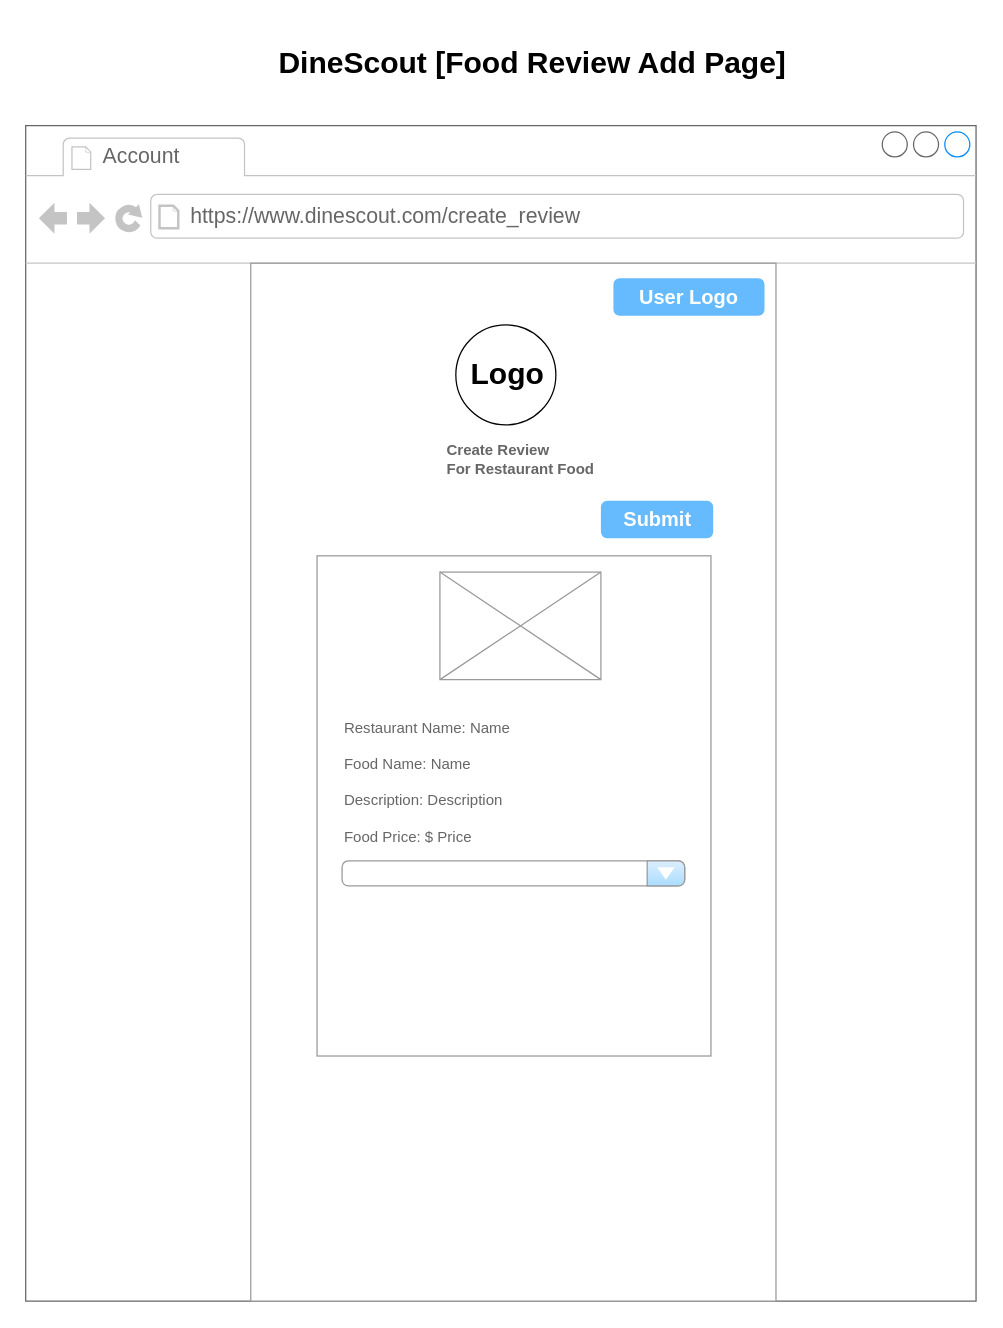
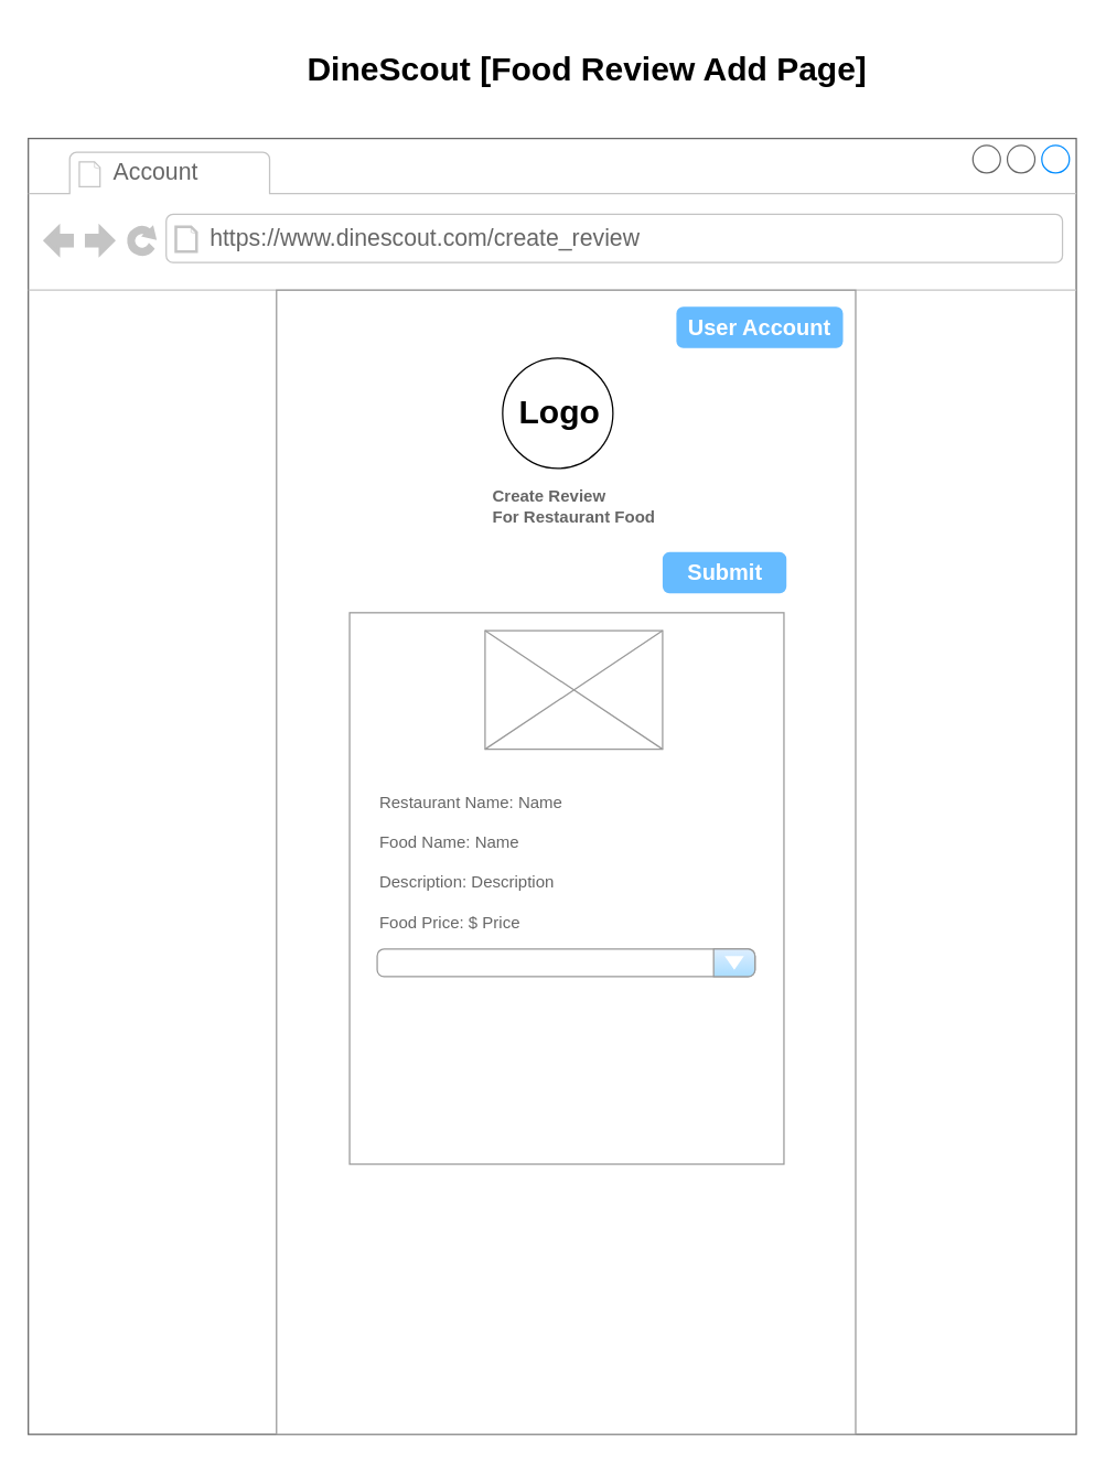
  <mxCell id="0" />
  <mxCell id="1" parent="0" />
  <mxCell id="2" value="" style="strokeWidth=1;shadow=0;dashed=0;align=center;html=1;shape=mxgraph.mockup.containers.browserWindow;rSize=0;strokeColor=#666666;strokeColor2=#008cff;strokeColor3=#c4c4c4;mainText=,;recursiveResize=0;" parent="1" vertex="1"><mxGeometry x="20" y="100" width="760" height="940" as="geometry" /></mxCell>
  <mxCell id="3" value="Account" style="strokeWidth=1;shadow=0;dashed=0;align=center;html=1;shape=mxgraph.mockup.containers.anchor;fontSize=17;fontColor=#666666;align=left;whiteSpace=wrap;" parent="2" vertex="1"><mxGeometry x="60" y="12" width="110" height="26" as="geometry" /></mxCell>
  <mxCell id="4" value="https://www.dinescout.com/create_review" style="strokeWidth=1;shadow=0;dashed=0;align=center;html=1;shape=mxgraph.mockup.containers.anchor;rSize=0;fontSize=17;fontColor=#666666;align=left;" parent="2" vertex="1"><mxGeometry x="130" y="60" width="250" height="26" as="geometry" /></mxCell>
  <mxCell id="5" value="" style="strokeWidth=1;shadow=0;dashed=0;align=center;html=1;shape=mxgraph.mockup.forms.rrect;rSize=0;strokeColor=#999999;fillColor=#ffffff;" parent="2" vertex="1"><mxGeometry x="180" y="110" width="420" height="830" as="geometry" /></mxCell>
  <mxCell id="6" value="&lt;b&gt;Create Review&lt;/b&gt;&lt;div&gt;&lt;b&gt;For Restaurant Food&lt;/b&gt;&lt;/div&gt;" style="strokeWidth=1;shadow=0;dashed=0;align=center;html=1;shape=mxgraph.mockup.forms.anchor;fontSize=12;fontColor=#666666;align=left;resizeWidth=1;spacingLeft=0;" parent="5" vertex="1"><mxGeometry width="273" height="40" relative="1" as="geometry"><mxPoint x="155" y="137" as="offset" /></mxGeometry></mxCell>
  <mxCell id="7" value="" style="strokeWidth=1;shadow=0;dashed=0;align=center;html=1;shape=mxgraph.mockup.forms.rrect;rSize=0;strokeColor=#999999;fontColor=#666666;align=left;spacingLeft=5;resizeWidth=1;" parent="5" vertex="1"><mxGeometry width="315" height="400" relative="1" as="geometry"><mxPoint x="53" y="234" as="offset" /></mxGeometry></mxCell>
  <mxCell id="8" value="" style="ellipse;whiteSpace=wrap;html=1;aspect=fixed;" parent="5" vertex="1"><mxGeometry x="163.98" y="49.303" width="80" height="80" as="geometry" /></mxCell>
  <mxCell id="9" value="Logo" style="text;strokeColor=none;fillColor=none;html=1;fontSize=24;fontStyle=1;verticalAlign=middle;align=center;" parent="5" vertex="1"><mxGeometry x="100" y="66.61" width="210" height="45.39" as="geometry" /></mxCell>
  <mxCell id="10" value="Submit" style="strokeWidth=1;shadow=0;dashed=0;align=center;html=1;shape=mxgraph.mockup.forms.rrect;rSize=5;strokeColor=none;fontColor=#ffffff;fillColor=#66bbff;fontSize=16;fontStyle=1;" parent="5" vertex="1"><mxGeometry x="280" y="190" width="89.82" height="30" as="geometry" /></mxCell>
  <mxCell id="11" value="" style="strokeWidth=1;shadow=0;dashed=0;align=center;html=1;shape=mxgraph.mockup.forms.anchor;fontSize=12;fontColor=#666666;align=left;resizeWidth=1;spacingLeft=0;" parent="5" vertex="1"><mxGeometry x="165" y="342" width="90" height="20" as="geometry" /></mxCell>
  <mxCell id="12" value="&lt;div&gt;&lt;span style=&quot;background-color: initial;&quot;&gt;Restaurant Name: Name&lt;/span&gt;&lt;/div&gt;&lt;span style=&quot;background-color: initial;&quot;&gt;&lt;div&gt;&lt;span style=&quot;background-color: initial;&quot;&gt;&lt;br&gt;&lt;/span&gt;&lt;/div&gt;Food Name: Name&lt;/span&gt;&lt;div&gt;&lt;br&gt;&lt;/div&gt;&lt;div&gt;Description: Description&lt;/div&gt;&lt;div&gt;&lt;br&gt;&lt;/div&gt;&lt;div&gt;Food Price: $ Price&lt;br&gt;&lt;div&gt;&lt;br&gt;&lt;/div&gt;&lt;div&gt;Review Rating&lt;/div&gt;&lt;div&gt;&lt;br&gt;&lt;/div&gt;&lt;div&gt;&lt;br&gt;&lt;/div&gt;&lt;/div&gt;" style="strokeWidth=1;shadow=0;dashed=0;align=center;html=1;shape=mxgraph.mockup.forms.anchor;fontSize=12;fontColor=#666666;align=left;resizeWidth=1;spacingLeft=0;" parent="5" vertex="1"><mxGeometry width="210" height="130" relative="1" as="geometry"><mxPoint x="73" y="379" as="offset" /></mxGeometry></mxCell>
  <mxCell id="13" value="" style="strokeWidth=1;shadow=0;dashed=0;align=center;html=1;shape=mxgraph.mockup.forms.comboBox;strokeColor=#999999;fillColor=#ddeeff;align=left;fillColor2=#aaddff;mainText=;fontColor=#666666;fontSize=17;spacingLeft=3;" parent="5" vertex="1"><mxGeometry x="73" y="478" width="274" height="20" as="geometry" /></mxCell>
- <mxCell id="14" value="User Logo" style="strokeWidth=1;shadow=0;dashed=0;align=center;html=1;shape=mxgraph.mockup.forms.rrect;rSize=5;strokeColor=none;fontColor=#ffffff;fillColor=#66bbff;fontSize=16;fontStyle=1;" parent="5" vertex="1"><mxGeometry x="290" y="12" width="120.82" height="30" as="geometry" /></mxCell>
+ <mxCell id="14" value="User Account" style="strokeWidth=1;shadow=0;dashed=0;align=center;html=1;shape=mxgraph.mockup.forms.rrect;rSize=5;strokeColor=none;fontColor=#ffffff;fillColor=#66bbff;fontSize=16;fontStyle=1;" parent="5" vertex="1"><mxGeometry x="290" y="12" width="120.82" height="30" as="geometry" /></mxCell>
  <mxCell id="15" value="" style="verticalLabelPosition=bottom;shadow=0;dashed=0;align=center;html=1;verticalAlign=top;strokeWidth=1;shape=mxgraph.mockup.graphics.simpleIcon;strokeColor=#999999;" parent="5" vertex="1"><mxGeometry x="151.25" y="247" width="128.75" height="86" as="geometry" /></mxCell>
  <mxCell id="16" value="DineScout [Food Review Add Page]" style="text;strokeColor=none;fillColor=none;html=1;fontSize=24;fontStyle=1;verticalAlign=middle;align=center;" parent="1" vertex="1"><mxGeometry x="375" y="20" width="100" height="60" as="geometry" /></mxCell>
